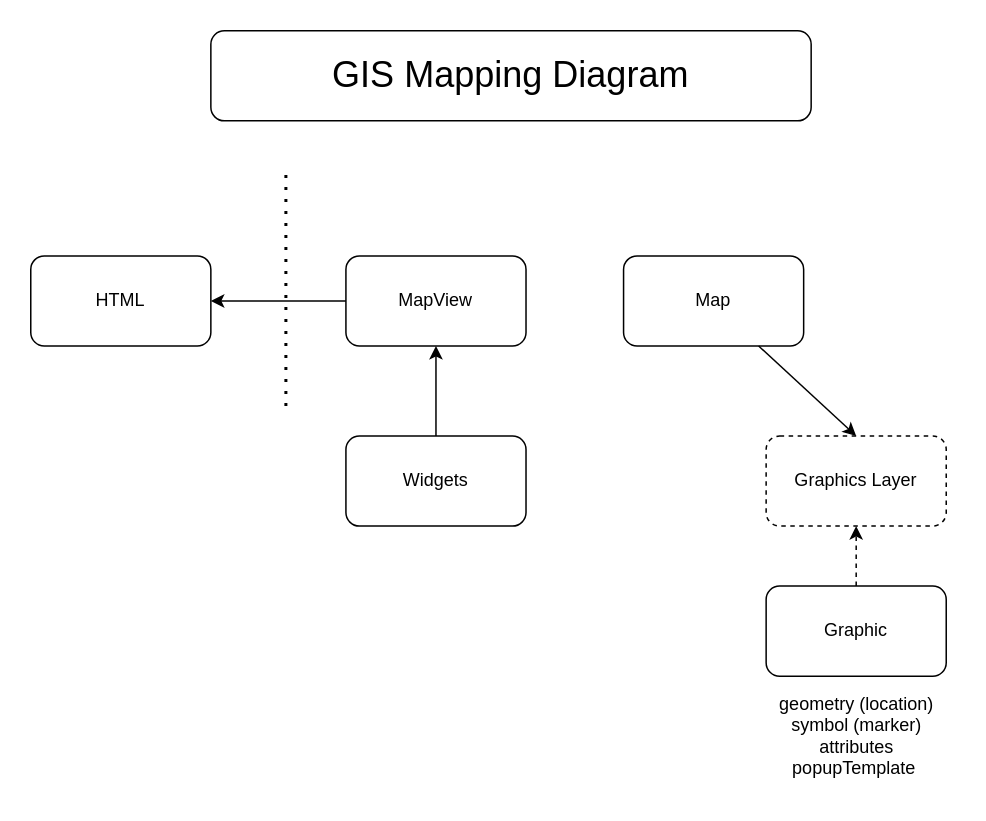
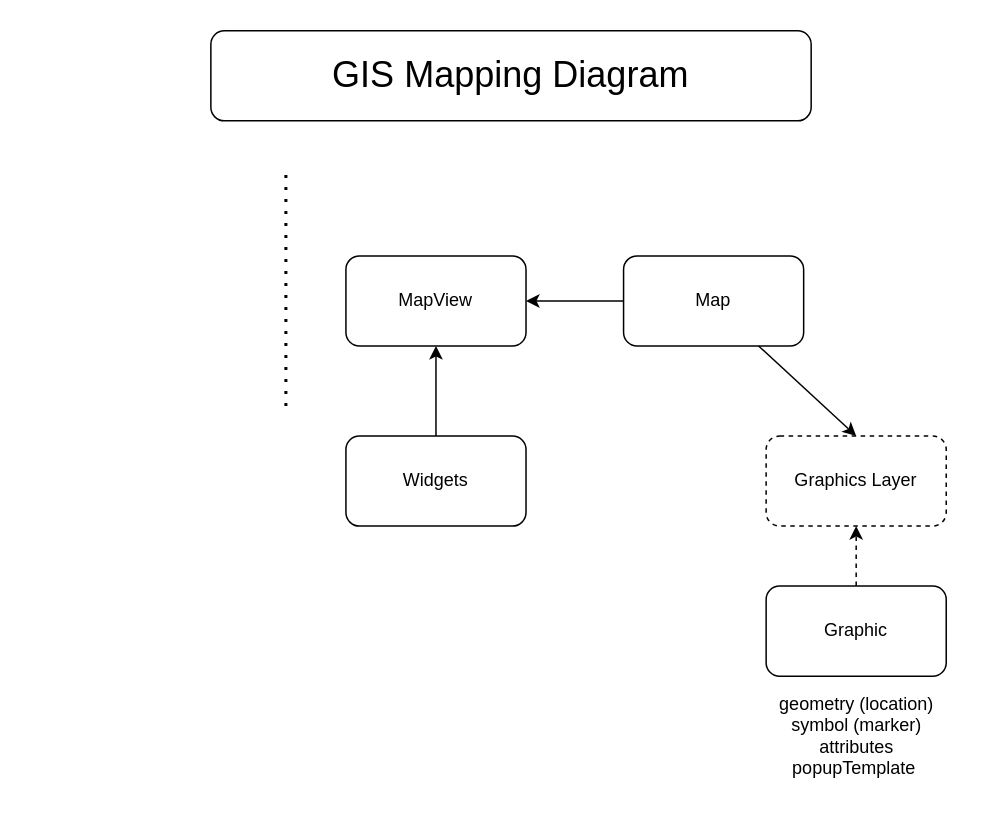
  <mxCell id="0" />
  <mxCell id="1" parent="0" />
- <mxCell id="2" value="HTML" style="rounded=1;whiteSpace=wrap;html=1;" vertex="1" parent="1"><mxGeometry x="20" y="170" width="120" height="60" as="geometry" /></mxCell>
  <mxCell id="3" value="" style="endArrow=none;dashed=1;html=1;dashPattern=1 3;strokeWidth=2;rounded=0;" edge="1" parent="1"><mxGeometry width="50" height="50" relative="1" as="geometry"><mxPoint x="190" y="270" as="sourcePoint" /><mxPoint x="190" y="110" as="targetPoint" /></mxGeometry></mxCell>
  <mxCell id="4" value="MapView" style="rounded=1;whiteSpace=wrap;html=1;" vertex="1" parent="1"><mxGeometry x="230" y="170" width="120" height="60" as="geometry" /></mxCell>
  <mxCell id="5" value="Map" style="rounded=1;whiteSpace=wrap;html=1;" vertex="1" parent="1"><mxGeometry x="415" y="170" width="120" height="60" as="geometry" /></mxCell>
- <mxCell id="7" value="" style="endArrow=classic;html=1;rounded=0;exitX=0;exitY=0.5;exitDx=0;exitDy=0;entryX=1;entryY=0.5;entryDx=0;entryDy=0;" edge="1" parent="1" source="4" target="2"><mxGeometry width="50" height="50" relative="1" as="geometry"><mxPoint x="310" y="400" as="sourcePoint" /><mxPoint x="360" y="350" as="targetPoint" /></mxGeometry></mxCell>
+ <mxCell id="6" value="" style="endArrow=classic;html=1;rounded=0;exitX=0;exitY=0.5;exitDx=0;exitDy=0;entryX=1;entryY=0.5;entryDx=0;entryDy=0;" edge="1" parent="1" source="5" target="4"><mxGeometry width="50" height="50" relative="1" as="geometry"><mxPoint x="310" y="400" as="sourcePoint" /><mxPoint x="360" y="350" as="targetPoint" /></mxGeometry></mxCell>
  <mxCell id="8" value="Widgets" style="rounded=1;whiteSpace=wrap;html=1;" vertex="1" parent="1"><mxGeometry x="230" y="290" width="120" height="60" as="geometry" /></mxCell>
  <mxCell id="9" value="" style="endArrow=classic;html=1;rounded=0;" edge="1" parent="1" source="8"><mxGeometry width="50" height="50" relative="1" as="geometry"><mxPoint x="290" y="269.289" as="sourcePoint" /><mxPoint x="290" y="230" as="targetPoint" /></mxGeometry></mxCell>
  <mxCell id="10" value="Graphics Layer" style="rounded=1;whiteSpace=wrap;html=1;dashed=1;" vertex="1" parent="1"><mxGeometry x="510" y="290" width="120" height="60" as="geometry" /></mxCell>
  <mxCell id="11" value="" style="endArrow=classic;html=1;rounded=0;exitX=0.75;exitY=1;exitDx=0;exitDy=0;entryX=0.5;entryY=0;entryDx=0;entryDy=0;" edge="1" parent="1" source="5" target="10"><mxGeometry width="50" height="50" relative="1" as="geometry"><mxPoint x="310" y="400" as="sourcePoint" /><mxPoint x="360" y="350" as="targetPoint" /></mxGeometry></mxCell>
  <mxCell id="12" style="edgeStyle=orthogonalEdgeStyle;rounded=0;orthogonalLoop=1;jettySize=auto;html=1;exitX=0.5;exitY=0;exitDx=0;exitDy=0;entryX=0.5;entryY=1;entryDx=0;entryDy=0;dashed=1;" edge="1" parent="1" source="13" target="10"><mxGeometry relative="1" as="geometry" /></mxCell>
  <mxCell id="13" value="Graphic" style="rounded=1;whiteSpace=wrap;html=1;" vertex="1" parent="1"><mxGeometry x="510" y="390" width="120" height="60" as="geometry" /></mxCell>
  <mxCell id="14" value="geometry (location)&lt;br&gt;symbol (marker)&lt;br&gt;attributes&lt;br&gt;popupTemplate&amp;nbsp;" style="text;html=1;align=center;verticalAlign=middle;resizable=0;points=[];autosize=1;strokeColor=none;fillColor=none;" vertex="1" parent="1"><mxGeometry x="505" y="455" width="130" height="70" as="geometry" /></mxCell>
  <mxCell id="15" value="&lt;font style=&quot;font-size: 24px;&quot;&gt;GIS Mapping Diagram&lt;/font&gt;" style="rounded=1;whiteSpace=wrap;html=1;" vertex="1" parent="1"><mxGeometry x="140" y="20" width="400" height="60" as="geometry" /></mxCell>
